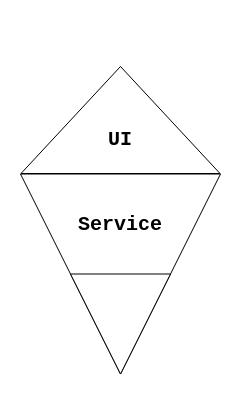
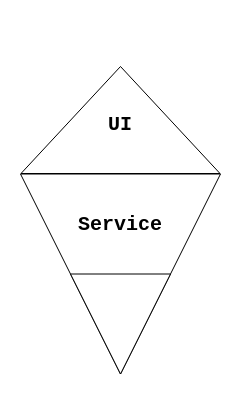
  <mxCell id="0" />
  <mxCell id="1" parent="0" />
  <mxCell id="2" value="" style="triangle;whiteSpace=wrap;html=1;rotation=-90;flipH=0;rounded=0;" vertex="1" parent="1"><mxGeometry x="66.5" y="20" width="107" height="199" as="geometry" /></mxCell>
  <mxCell id="3" value="" style="triangle;whiteSpace=wrap;html=1;rotation=-90;flipH=1;" vertex="1" parent="1"><mxGeometry x="20" y="173.5" width="200" height="200" as="geometry" /></mxCell>
  <mxCell id="4" value="" style="triangle;whiteSpace=wrap;html=1;rotation=-90;flipH=1;" vertex="1" parent="1"><mxGeometry x="70" y="273.5" width="100" height="100" as="geometry" /></mxCell>
- <mxCell id="5" value="UI" style="text;html=1;strokeColor=none;fillColor=none;align=center;verticalAlign=middle;whiteSpace=wrap;rounded=0;fontFamily=Courier New;fontSize=20;fontStyle=1;flipH=1;" vertex="1" parent="1"><mxGeometry x="90" y="123.5" width="60" height="30" as="geometry" /></mxCell>
+ <mxCell id="5" value="UI" style="text;html=1;strokeColor=none;fillColor=none;align=center;verticalAlign=middle;whiteSpace=wrap;rounded=0;fontFamily=Courier New;fontSize=20;fontStyle=1;flipH=1;" vertex="1" parent="1"><mxGeometry x="90" y="108.5" width="60" height="30" as="geometry" /></mxCell>
  <mxCell id="6" value="Service" style="text;html=1;strokeColor=none;fillColor=none;align=center;verticalAlign=middle;whiteSpace=wrap;rounded=0;fontFamily=Courier New;fontSize=20;fontStyle=1" vertex="1" parent="1"><mxGeometry x="90" y="208.5" width="60" height="30" as="geometry" /></mxCell>
